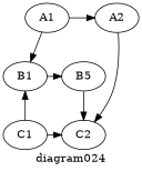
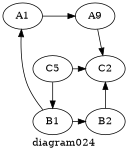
  digraph {
    label=diagram024
    rankdir=TB
    A1
-   A2
+   A2 [label=A9]
    B1
-   B2 [label=B5]
-   C1
+   B2
+   C1 [label=C5]
    C2
    subgraph sub_1 {
      rank=same
      rankdir=LR
      A1
      A2
    }
    subgraph sub_2 {
      rank=same
      rankdir=LR
      B1
      B2
    }
    subgraph sub_3 {
      rank=same
      rankdir=LR
      C1
      C2
    }
    A1 -> A2
-   A1 -> B1
+   B1 -> A1
    A2 -> C2
    B1 -> B2
    B2 -> C2
    C1 -> B1
    C1 -> C2
  }
